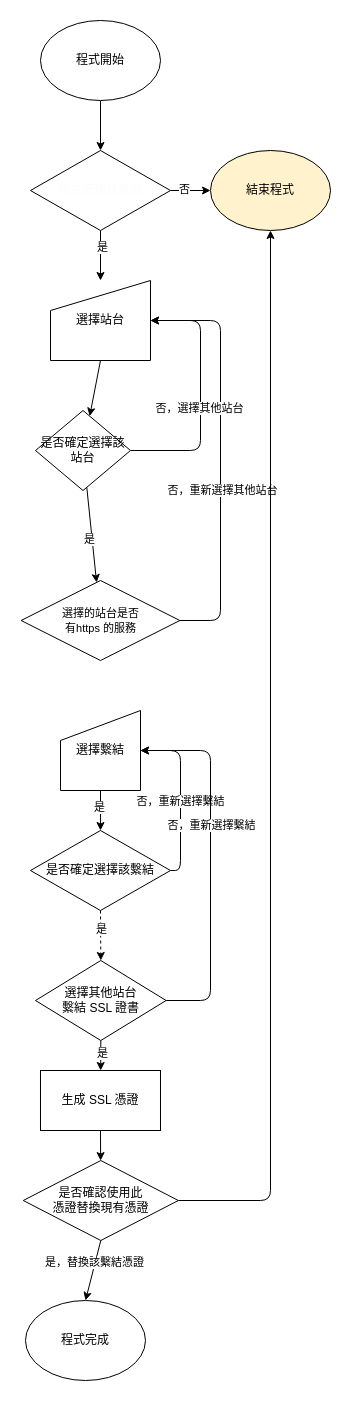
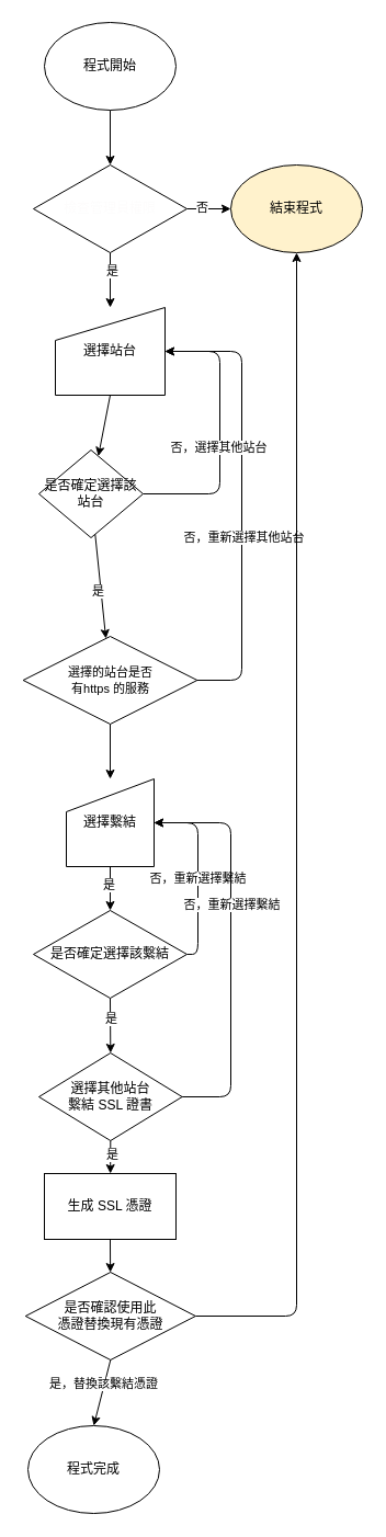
  <mxCell id="0" />
  <mxCell id="1" parent="0" />
  <mxCell id="2" style="edgeStyle=none;html=1;exitX=0.5;exitY=1;exitDx=0;exitDy=0;" parent="1" source="3" target="10" edge="1"><mxGeometry relative="1" as="geometry"><mxPoint x="100" y="160" as="targetPoint" /></mxGeometry></mxCell>
  <mxCell id="3" value="程式開始" style="ellipse;whiteSpace=wrap;html=1;" parent="1" vertex="1"><mxGeometry x="40" y="20" width="120" height="80" as="geometry" /></mxCell>
  <mxCell id="4" style="edgeStyle=none;html=1;exitX=0.5;exitY=1;exitDx=0;exitDy=0;" parent="1" source="5" target="23" edge="1"><mxGeometry relative="1" as="geometry"><mxPoint x="100" y="450" as="targetPoint" /></mxGeometry></mxCell>
  <mxCell id="5" value="選擇站台" style="shape=manualInput;whiteSpace=wrap;html=1;" parent="1" vertex="1"><mxGeometry x="50" y="280" width="100" height="80" as="geometry" /></mxCell>
  <mxCell id="6" style="edgeStyle=none;html=1;exitX=1;exitY=0.5;exitDx=0;exitDy=0;" parent="1" source="10" target="11" edge="1"><mxGeometry relative="1" as="geometry"><mxPoint x="220" y="190" as="targetPoint" /></mxGeometry></mxCell>
  <mxCell id="7" value="否" style="edgeLabel;html=1;align=center;verticalAlign=middle;resizable=0;points=[];" parent="6" vertex="1" connectable="0"><mxGeometry x="-0.337" y="2" relative="1" as="geometry"><mxPoint as="offset" /></mxGeometry></mxCell>
  <mxCell id="8" style="edgeStyle=none;html=1;exitX=0.5;exitY=1;exitDx=0;exitDy=0;entryX=0.5;entryY=0;entryDx=0;entryDy=0;" parent="1" source="10" target="5" edge="1"><mxGeometry relative="1" as="geometry"><mxPoint x="100" y="270" as="targetPoint" /></mxGeometry></mxCell>
  <mxCell id="9" value="是" style="edgeLabel;html=1;align=center;verticalAlign=middle;resizable=0;points=[];" parent="8" vertex="1" connectable="0"><mxGeometry x="-0.37" y="1" relative="1" as="geometry"><mxPoint as="offset" /></mxGeometry></mxCell>
  <mxCell id="10" value="&lt;font color=&quot;#fdfcfc&quot;&gt;檢查管理員權限&lt;/font&gt;" style="rhombus;whiteSpace=wrap;html=1;" parent="1" vertex="1"><mxGeometry x="30" y="150" width="140" height="80" as="geometry" /></mxCell>
  <mxCell id="11" value="結束程式" style="ellipse;whiteSpace=wrap;html=1;fillColor=#fff2cc;" parent="1" vertex="1"><mxGeometry x="210" y="150" width="120" height="80" as="geometry" /></mxCell>
+ <mxCell id="12" style="edgeStyle=none;html=1;exitX=0.5;exitY=1;exitDx=0;exitDy=0;" parent="1" source="15" target="18" edge="1"><mxGeometry relative="1" as="geometry"><mxPoint x="99.778" y="510" as="targetPoint" /></mxGeometry></mxCell>
  <mxCell id="13" style="edgeStyle=orthogonalEdgeStyle;html=1;exitX=1;exitY=0.5;exitDx=0;exitDy=0;entryX=1;entryY=0.5;entryDx=0;entryDy=0;" parent="1" source="15" target="5" edge="1"><mxGeometry relative="1" as="geometry"><mxPoint x="175" y="440" as="sourcePoint" /><mxPoint x="230" y="310" as="targetPoint" /><Array as="points"><mxPoint x="220" y="620" /><mxPoint x="220" y="320" /></Array></mxGeometry></mxCell>
  <mxCell id="14" value="否，重新選擇其他站台" style="edgeLabel;html=1;align=center;verticalAlign=middle;resizable=0;points=[];" parent="13" vertex="1" connectable="0"><mxGeometry x="-0.166" y="-1" relative="1" as="geometry"><mxPoint as="offset" /></mxGeometry></mxCell>
  <mxCell id="15" value="&lt;font style=&quot;font-size: 11px;&quot;&gt;選擇的站台是否&lt;br&gt;有https 的服務&lt;/font&gt;" style="rhombus;whiteSpace=wrap;html=1;" parent="1" vertex="1"><mxGeometry x="20.62" y="580" width="158.75" height="80" as="geometry" /></mxCell>
  <mxCell id="16" style="edgeStyle=none;html=1;exitX=0.5;exitY=1;exitDx=0;exitDy=0;entryX=0.5;entryY=0;entryDx=0;entryDy=0;" parent="1" source="18" target="30" edge="1"><mxGeometry relative="1" as="geometry" /></mxCell>
  <mxCell id="17" value="是" style="edgeLabel;html=1;align=center;verticalAlign=middle;resizable=0;points=[];" parent="16" vertex="1" connectable="0"><mxGeometry x="-0.128" y="-1" relative="1" as="geometry"><mxPoint as="offset" /></mxGeometry></mxCell>
  <mxCell id="18" value="選擇繫結" style="shape=manualInput;whiteSpace=wrap;html=1;" parent="1" vertex="1"><mxGeometry x="59.998" y="710" width="80" height="80" as="geometry" /></mxCell>
  <mxCell id="19" value="" style="edgeStyle=none;html=1;" parent="1" source="23" target="15" edge="1"><mxGeometry relative="1" as="geometry" /></mxCell>
  <mxCell id="20" value="是" style="edgeLabel;html=1;align=center;verticalAlign=middle;resizable=0;points=[];" parent="19" vertex="1" connectable="0"><mxGeometry x="0.091" y="-3" relative="1" as="geometry"><mxPoint as="offset" /></mxGeometry></mxCell>
  <mxCell id="21" style="edgeStyle=orthogonalEdgeStyle;html=1;exitX=1;exitY=0.5;exitDx=0;exitDy=0;" parent="1" source="23" edge="1"><mxGeometry relative="1" as="geometry"><mxPoint x="150" y="320" as="targetPoint" /><Array as="points"><mxPoint x="200" y="450" /><mxPoint x="200" y="320" /></Array></mxGeometry></mxCell>
  <mxCell id="22" value="否，選擇其他站台" style="edgeLabel;html=1;align=center;verticalAlign=middle;resizable=0;points=[];" parent="21" vertex="1" connectable="0"><mxGeometry x="-0.098" y="2" relative="1" as="geometry"><mxPoint as="offset" /></mxGeometry></mxCell>
  <mxCell id="23" value="是否確定選擇該站台" style="rhombus;whiteSpace=wrap;html=1;" parent="1" vertex="1"><mxGeometry x="35" y="410" width="95" height="80" as="geometry" /></mxCell>
  <mxCell id="24" style="edgeStyle=none;html=1;exitX=0.5;exitY=1;exitDx=0;exitDy=0;" parent="1" source="35" target="32" edge="1"><mxGeometry relative="1" as="geometry"><mxPoint x="99.778" y="950" as="targetPoint" /></mxGeometry></mxCell>
  <mxCell id="25" value="是" style="edgeLabel;html=1;align=center;verticalAlign=middle;resizable=0;points=[];" parent="24" vertex="1" connectable="0"><mxGeometry x="-0.178" y="1" relative="1" as="geometry"><mxPoint as="offset" /></mxGeometry></mxCell>
  <mxCell id="26" style="edgeStyle=orthogonalEdgeStyle;html=1;exitX=1;exitY=0.5;exitDx=0;exitDy=0;" parent="1" source="30" target="18" edge="1"><mxGeometry relative="1" as="geometry"><mxPoint x="140" y="750" as="targetPoint" /><Array as="points"><mxPoint x="180" y="870" /><mxPoint x="180" y="750" /></Array></mxGeometry></mxCell>
  <mxCell id="27" value="否，重新選擇繫結" style="edgeLabel;html=1;align=center;verticalAlign=middle;resizable=0;points=[];" parent="26" vertex="1" connectable="0"><mxGeometry x="-0.055" y="1" relative="1" as="geometry"><mxPoint as="offset" /></mxGeometry></mxCell>
- <mxCell id="28" style="edgeStyle=none;html=1;exitX=0.5;exitY=1;exitDx=0;exitDy=0;entryX=0.5;entryY=0;entryDx=0;entryDy=0;dashed=1;" parent="1" source="30" target="35" edge="1"><mxGeometry relative="1" as="geometry" /></mxCell>
+ <mxCell id="28" style="edgeStyle=none;html=1;exitX=0.5;exitY=1;exitDx=0;exitDy=0;entryX=0.5;entryY=0;entryDx=0;entryDy=0;" parent="1" source="30" target="35" edge="1"><mxGeometry relative="1" as="geometry" /></mxCell>
  <mxCell id="29" value="是" style="edgeLabel;html=1;align=center;verticalAlign=middle;resizable=0;points=[];" parent="28" vertex="1" connectable="0"><mxGeometry x="-0.236" relative="1" as="geometry"><mxPoint as="offset" /></mxGeometry></mxCell>
  <mxCell id="30" value="是否確定選擇該繫結" style="rhombus;whiteSpace=wrap;html=1;" parent="1" vertex="1"><mxGeometry x="29.99" y="830" width="140" height="80" as="geometry" /></mxCell>
  <mxCell id="31" style="edgeStyle=none;html=1;exitX=0.5;exitY=1;exitDx=0;exitDy=0;" parent="1" source="32" target="39" edge="1"><mxGeometry relative="1" as="geometry"><mxPoint x="99.889" y="1170" as="targetPoint" /></mxGeometry></mxCell>
  <mxCell id="32" value="生成 SSL 憑證" style="rounded=0;whiteSpace=wrap;html=1;" parent="1" vertex="1"><mxGeometry x="39.988" y="1070" width="120" height="60" as="geometry" /></mxCell>
  <mxCell id="33" style="edgeStyle=orthogonalEdgeStyle;html=1;exitX=1;exitY=0.5;exitDx=0;exitDy=0;" parent="1" source="35" edge="1"><mxGeometry relative="1" as="geometry"><mxPoint x="140" y="750" as="targetPoint" /><Array as="points"><mxPoint x="210" y="1000" /><mxPoint x="210" y="750" /></Array></mxGeometry></mxCell>
  <mxCell id="34" value="&lt;span style=&quot;color: rgb(0, 0, 0);&quot;&gt;否，重新選擇繫結&lt;/span&gt;" style="edgeLabel;html=1;align=center;verticalAlign=middle;resizable=0;points=[];" parent="33" vertex="1" connectable="0"><mxGeometry x="0.209" relative="1" as="geometry"><mxPoint as="offset" /></mxGeometry></mxCell>
  <mxCell id="35" value="選擇其他站台&lt;div&gt;繫結 SSL 證書&lt;/div&gt;" style="rhombus;whiteSpace=wrap;html=1;" parent="1" vertex="1"><mxGeometry x="35" y="960" width="130.63" height="80" as="geometry" /></mxCell>
  <mxCell id="36" style="edgeStyle=orthogonalEdgeStyle;html=1;exitX=1;exitY=0.5;exitDx=0;exitDy=0;entryX=0.5;entryY=1;entryDx=0;entryDy=0;" parent="1" source="39" target="11" edge="1"><mxGeometry relative="1" as="geometry" /></mxCell>
  <mxCell id="37" style="edgeStyle=none;html=1;exitX=0.5;exitY=1;exitDx=0;exitDy=0;entryX=0.5;entryY=0;entryDx=0;entryDy=0;" parent="1" source="39" target="40" edge="1"><mxGeometry relative="1" as="geometry"><mxPoint x="100.535" y="1290" as="targetPoint" /></mxGeometry></mxCell>
  <mxCell id="38" value="是，替換該繫結憑證" style="edgeLabel;html=1;align=center;verticalAlign=middle;resizable=0;points=[];" parent="37" vertex="1" connectable="0"><mxGeometry x="-0.293" y="-1" relative="1" as="geometry"><mxPoint as="offset" /></mxGeometry></mxCell>
  <mxCell id="39" value="是否確認使用此&lt;div&gt;憑證替換現有憑證&lt;/div&gt;" style="rhombus;whiteSpace=wrap;html=1;" parent="1" vertex="1"><mxGeometry x="22.78" y="1160" width="155.07" height="80" as="geometry" /></mxCell>
  <mxCell id="40" value="程式完成" style="ellipse;whiteSpace=wrap;html=1;" parent="1" vertex="1"><mxGeometry x="24.99" y="1300" width="120" height="80" as="geometry" /></mxCell>
